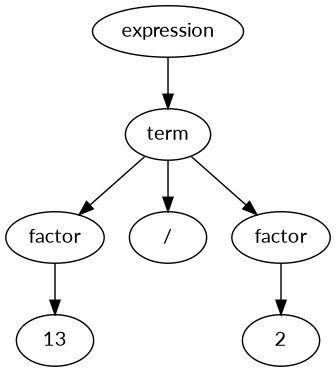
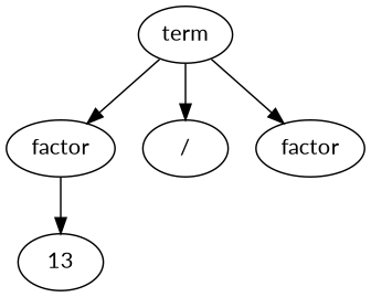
  digraph {
    fontname=Lato
    node [fontname=Lato]
    edge [fontname=Lato]
-   n1 [label=expression]
    n2 [label=term]
    n3 [label=factor]
    n4 [label="/"]
    n5 [label=factor]
    n6 [label=13]
-   n7 [label=2]
-   n1 -> n2
    n2 -> n3
    n2 -> n4
    n2 -> n5
    n3 -> n6
-   n5 -> n7
  }
